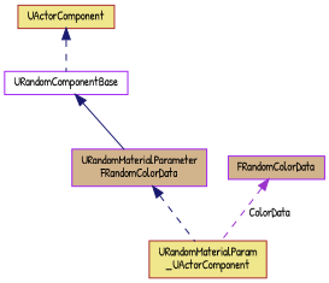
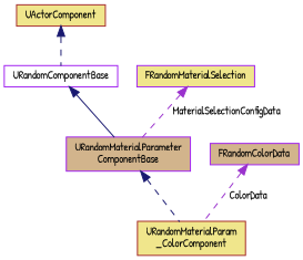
  digraph {
    fontname="Patrick Hand"
    node [color=purple fillcolor=khaki fontname="Patrick Hand" fontsize=10 shape=record style=filled]
    edge [color=midnightblue dir=back fontname="Patrick Hand" fontsize=10 labelfontname=Helvetica labelfontsize=10 style=dashed]
-   n1 [color=brown fontcolor=black height=0.2 label="URandomMaterialParam\l_UActorComponent" width=0.4]
-   n2 [fillcolor=tan height=0.2 label="URandomMaterialParameter\lFRandomColorData" width=0.4]
+   n1 [color=brown fontcolor=black height=0.2 label="URandomMaterialParam\l_ColorComponent" width=0.4]
+   n2 [fillcolor=tan height=0.2 label="URandomMaterialParameter\lComponentBase" width=0.4]
    n3 [fillcolor=white height=0.2 label=URandomComponentBase width=0.4]
    n4 [color=brown height=0.2 label=UActorComponent width=0.4]
+   n5 [height=0.2 label=FRandomMaterialSelection width=0.4]
    n6 [fillcolor=tan height=0.2 label=FRandomColorData width=0.4]
    n2 -> n1
    n3 -> n2 [style=solid]
    n4 -> n3
+   n5 -> n2 [color=darkorchid3 label=" MaterialSelectionConfigData"]
    n6 -> n1 [color=darkorchid3 label=" ColorData"]
  }
